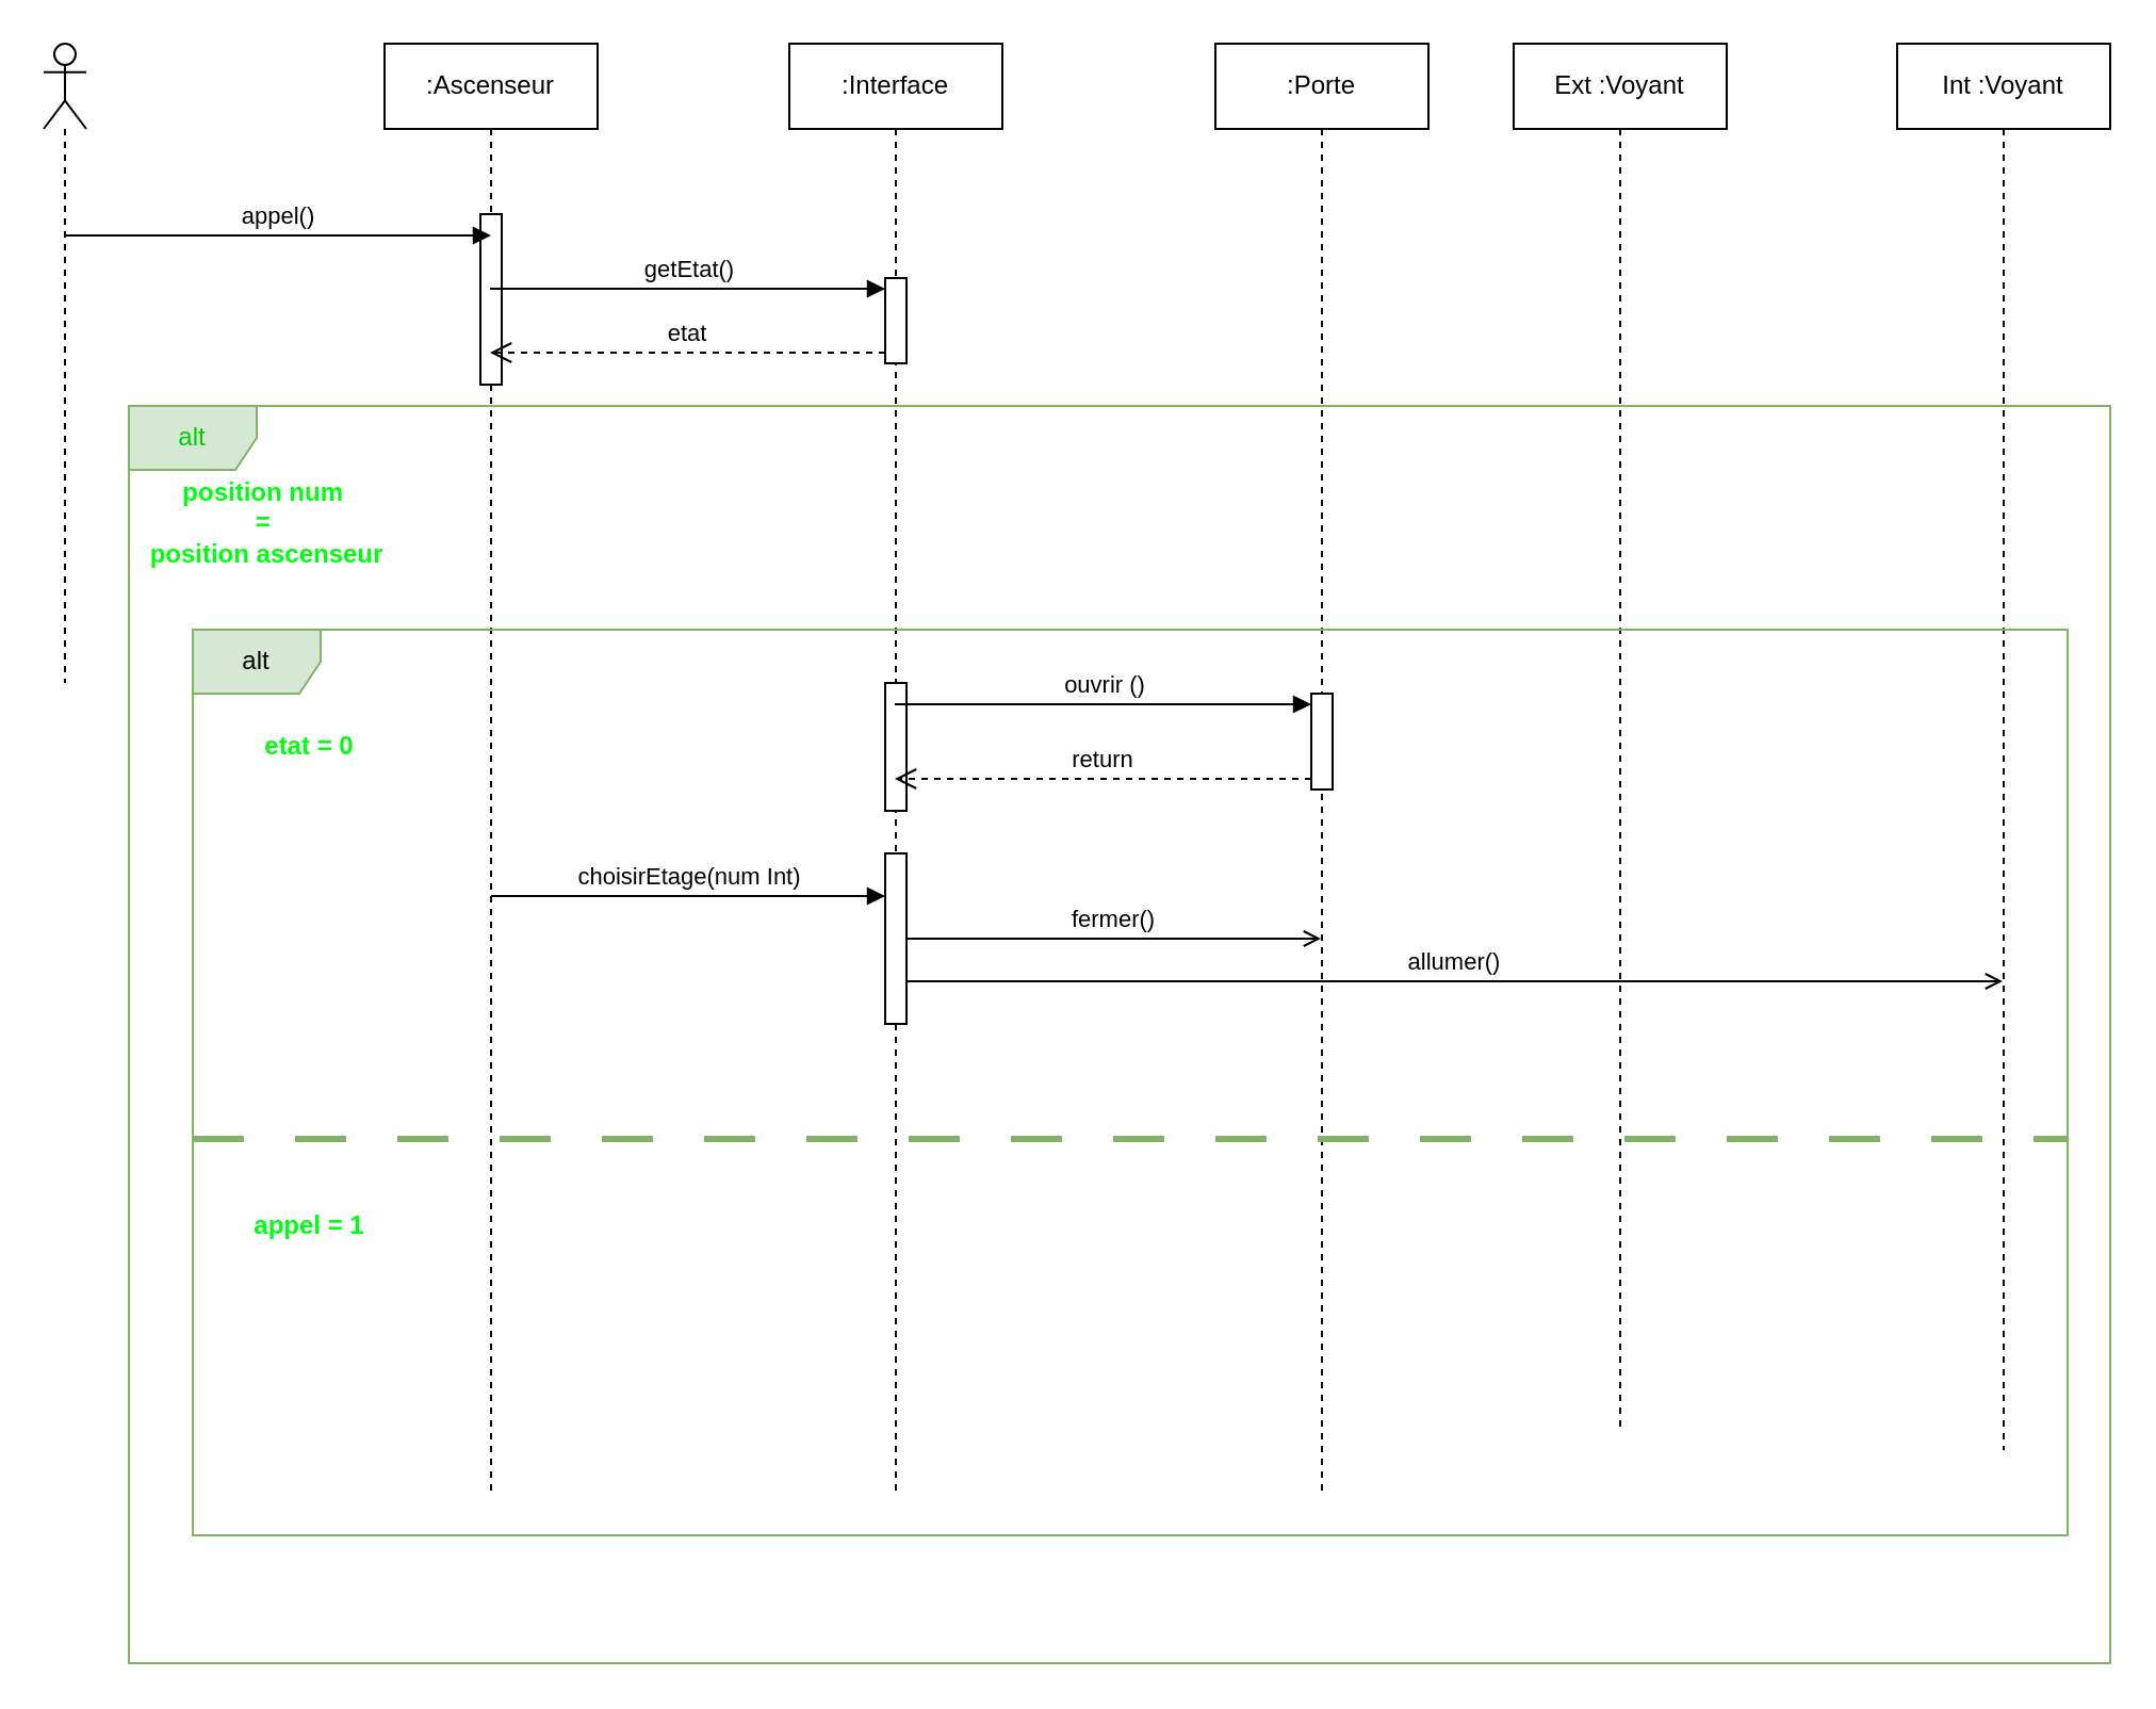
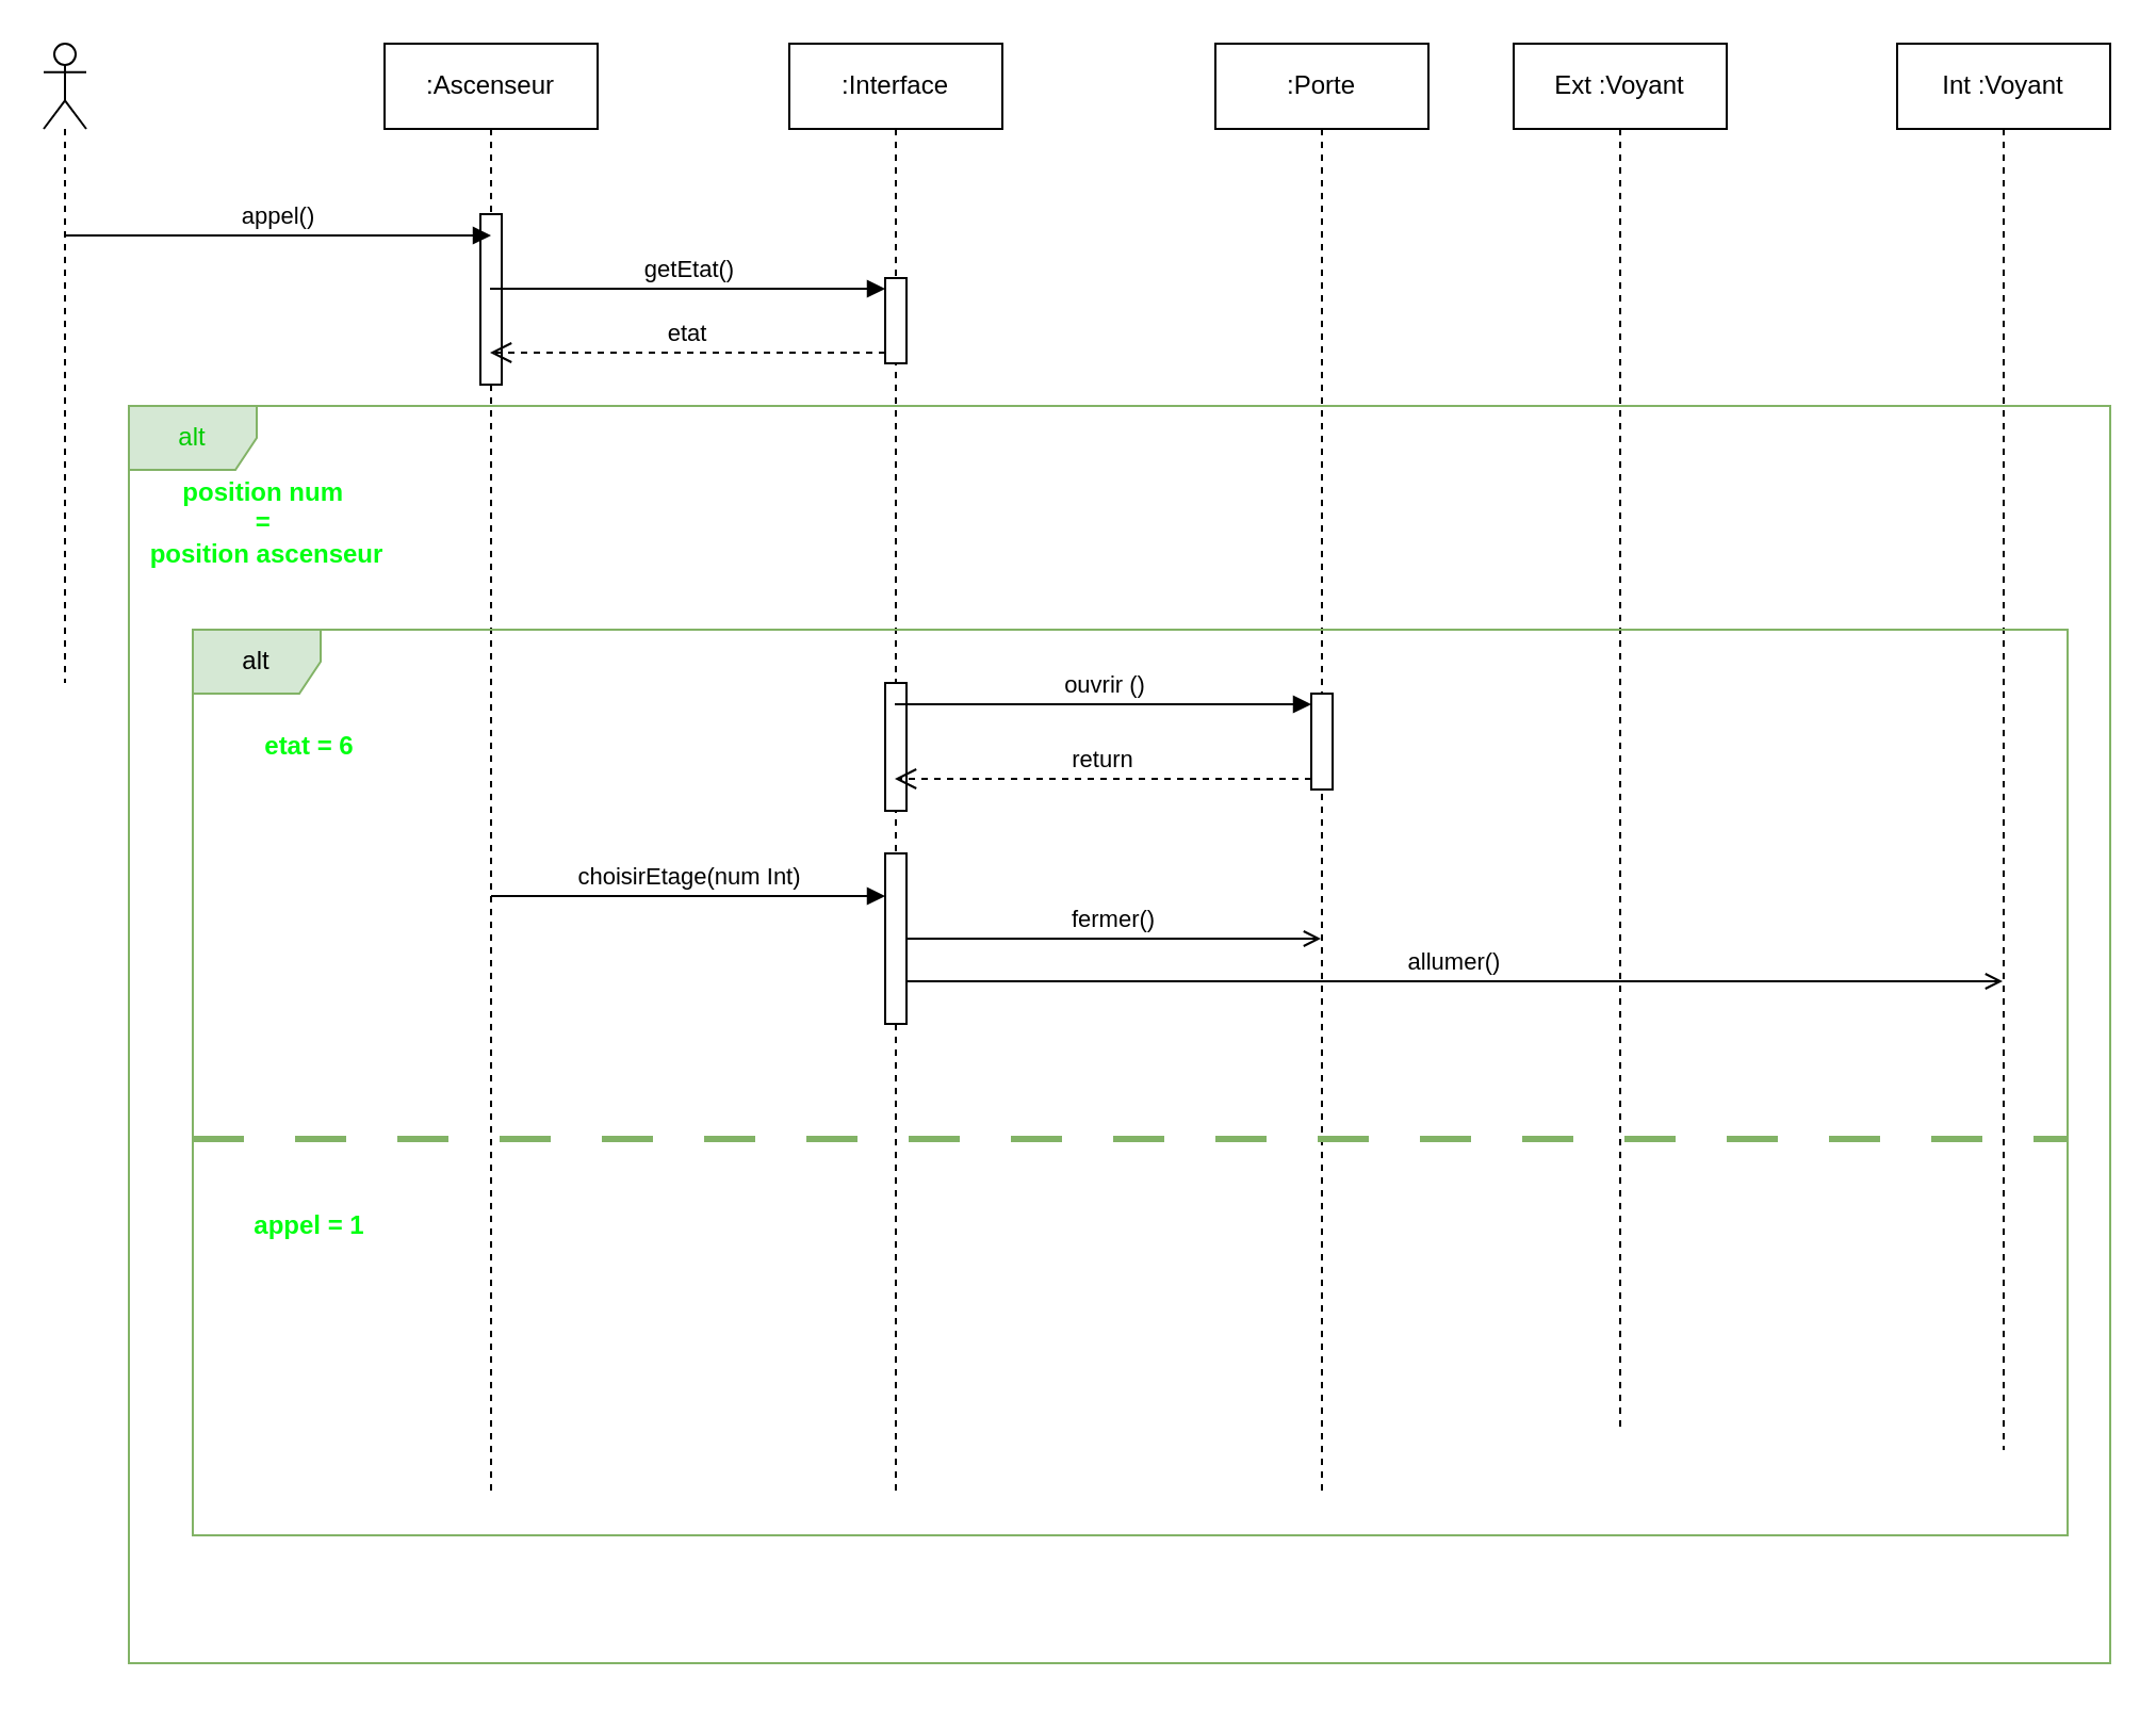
  <mxCell id="0" />
  <mxCell id="1" parent="0" />
  <mxCell id="2" value=":Ascenseur" style="shape=umlLifeline;perimeter=lifelinePerimeter;whiteSpace=wrap;html=1;container=1;dropTarget=0;collapsible=0;recursiveResize=0;outlineConnect=0;portConstraint=eastwest;newEdgeStyle={&quot;curved&quot;:0,&quot;rounded&quot;:0};" parent="1" vertex="1"><mxGeometry x="180" y="20" width="100" height="680" as="geometry" /></mxCell>
  <mxCell id="3" value="" style="html=1;points=[[0,0,0,0,5],[0,1,0,0,-5],[1,0,0,0,5],[1,1,0,0,-5]];perimeter=orthogonalPerimeter;outlineConnect=0;targetShapes=umlLifeline;portConstraint=eastwest;newEdgeStyle={&quot;curved&quot;:0,&quot;rounded&quot;:0};" vertex="1" parent="2"><mxGeometry x="45" y="80" width="10" height="80" as="geometry" /></mxCell>
  <mxCell id="4" value=":Porte" style="shape=umlLifeline;perimeter=lifelinePerimeter;whiteSpace=wrap;html=1;container=1;dropTarget=0;collapsible=0;recursiveResize=0;outlineConnect=0;portConstraint=eastwest;newEdgeStyle={&quot;curved&quot;:0,&quot;rounded&quot;:0};" parent="1" vertex="1"><mxGeometry x="570" y="20" width="100" height="680" as="geometry" /></mxCell>
  <mxCell id="5" value="Ext :Voyant" style="shape=umlLifeline;perimeter=lifelinePerimeter;whiteSpace=wrap;html=1;container=1;dropTarget=0;collapsible=0;recursiveResize=0;outlineConnect=0;portConstraint=eastwest;newEdgeStyle={&quot;curved&quot;:0,&quot;rounded&quot;:0};" parent="1" vertex="1"><mxGeometry x="710" y="20" width="100" height="650" as="geometry" /></mxCell>
  <mxCell id="6" value="Int :Voyant" style="shape=umlLifeline;perimeter=lifelinePerimeter;whiteSpace=wrap;html=1;container=1;dropTarget=0;collapsible=0;recursiveResize=0;outlineConnect=0;portConstraint=eastwest;newEdgeStyle={&quot;curved&quot;:0,&quot;rounded&quot;:0};" vertex="1" parent="1"><mxGeometry x="890" y="20" width="100" height="660" as="geometry" /></mxCell>
  <mxCell id="7" value="" style="shape=umlLifeline;perimeter=lifelinePerimeter;whiteSpace=wrap;html=1;container=1;dropTarget=0;collapsible=0;recursiveResize=0;outlineConnect=0;portConstraint=eastwest;newEdgeStyle={&quot;curved&quot;:0,&quot;rounded&quot;:0};participant=umlActor;" vertex="1" parent="1"><mxGeometry x="20" y="20" width="20" height="300" as="geometry" /></mxCell>
  <mxCell id="8" value="appel()" style="html=1;verticalAlign=bottom;endArrow=block;curved=0;rounded=0;entryX=0.5;entryY=0.125;entryDx=0;entryDy=0;entryPerimeter=0;" edge="1" parent="1" source="7" target="3"><mxGeometry width="80" relative="1" as="geometry"><mxPoint x="80" y="110" as="sourcePoint" /><mxPoint x="220" y="110" as="targetPoint" /></mxGeometry></mxCell>
  <mxCell id="9" value="getEtat()" style="html=1;verticalAlign=bottom;endArrow=block;curved=0;rounded=0;entryX=0;entryY=0;entryDx=0;entryDy=5;" edge="1" target="12" parent="1" source="2"><mxGeometry relative="1" as="geometry"><mxPoint x="300" y="135" as="sourcePoint" /></mxGeometry></mxCell>
  <mxCell id="10" value="etat" style="html=1;verticalAlign=bottom;endArrow=open;dashed=1;endSize=8;curved=0;rounded=0;exitX=0;exitY=1;exitDx=0;exitDy=-5;" edge="1" source="12" parent="1" target="2"><mxGeometry relative="1" as="geometry"><mxPoint x="340.5" y="205" as="targetPoint" /></mxGeometry></mxCell>
  <mxCell id="11" value=":Interface" style="shape=umlLifeline;perimeter=lifelinePerimeter;whiteSpace=wrap;html=1;container=1;dropTarget=0;collapsible=0;recursiveResize=0;outlineConnect=0;portConstraint=eastwest;newEdgeStyle={&quot;curved&quot;:0,&quot;rounded&quot;:0};" vertex="1" parent="1"><mxGeometry x="370" y="20" width="100" height="680" as="geometry" /></mxCell>
  <mxCell id="12" value="" style="html=1;points=[[0,0,0,0,5],[0,1,0,0,-5],[1,0,0,0,5],[1,1,0,0,-5]];perimeter=orthogonalPerimeter;outlineConnect=0;targetShapes=umlLifeline;portConstraint=eastwest;newEdgeStyle={&quot;curved&quot;:0,&quot;rounded&quot;:0};" vertex="1" parent="11"><mxGeometry x="45" y="110" width="10" height="40" as="geometry" /></mxCell>
  <mxCell id="13" value="" style="html=1;points=[[0,0,0,0,5],[0,1,0,0,-5],[1,0,0,0,5],[1,1,0,0,-5]];perimeter=orthogonalPerimeter;outlineConnect=0;targetShapes=umlLifeline;portConstraint=eastwest;newEdgeStyle={&quot;curved&quot;:0,&quot;rounded&quot;:0};" vertex="1" parent="11"><mxGeometry x="45" y="300" width="10" height="60" as="geometry" /></mxCell>
  <mxCell id="14" value="&lt;font style=&quot;color: rgb(0, 204, 0);&quot;&gt;alt&lt;/font&gt;" style="shape=umlFrame;whiteSpace=wrap;html=1;pointerEvents=0;fillColor=#d5e8d4;strokeColor=#82b366;" vertex="1" parent="1"><mxGeometry x="60" y="190" width="930" height="590" as="geometry" /></mxCell>
  <mxCell id="15" value="&lt;font style=&quot;color: light-dark(rgb(0, 255, 17), rgb(237, 237, 237));&quot;&gt;&lt;b&gt;position num&amp;nbsp;&lt;/b&gt;&lt;/font&gt;&lt;div&gt;&lt;font style=&quot;color: light-dark(rgb(0, 255, 17), rgb(237, 237, 237));&quot;&gt;&lt;b&gt;=&amp;nbsp;&lt;/b&gt;&lt;/font&gt;&lt;/div&gt;&lt;div&gt;&lt;font style=&quot;color: light-dark(rgb(0, 255, 17), rgb(237, 237, 237));&quot;&gt;&lt;b&gt;position ascenseur&lt;/b&gt;&lt;/font&gt;&lt;/div&gt;" style="text;html=1;align=center;verticalAlign=middle;whiteSpace=wrap;rounded=0;" vertex="1" parent="1"><mxGeometry x="60" y="230" width="130" height="30" as="geometry" /></mxCell>
  <mxCell id="16" value="alt" style="shape=umlFrame;whiteSpace=wrap;html=1;pointerEvents=0;fillColor=#d5e8d4;strokeColor=#82b366;" vertex="1" parent="1"><mxGeometry x="90" y="295" width="880" height="425" as="geometry" /></mxCell>
- <mxCell id="17" value="&lt;font color=&quot;#00ff11&quot;&gt;&lt;b&gt;etat = 0&lt;/b&gt;&lt;/font&gt;" style="text;html=1;align=center;verticalAlign=middle;whiteSpace=wrap;rounded=0;" vertex="1" parent="1"><mxGeometry x="80" y="335" width="130" height="30" as="geometry" /></mxCell>
+ <mxCell id="17" value="&lt;font color=&quot;#00ff11&quot;&gt;&lt;b&gt;etat = 6&lt;/b&gt;&lt;/font&gt;" style="text;html=1;align=center;verticalAlign=middle;whiteSpace=wrap;rounded=0;" vertex="1" parent="1"><mxGeometry x="80" y="335" width="130" height="30" as="geometry" /></mxCell>
  <mxCell id="18" value="" style="html=1;points=[[0,0,0,0,5],[0,1,0,0,-5],[1,0,0,0,5],[1,1,0,0,-5]];perimeter=orthogonalPerimeter;outlineConnect=0;targetShapes=umlLifeline;portConstraint=eastwest;newEdgeStyle={&quot;curved&quot;:0,&quot;rounded&quot;:0};" vertex="1" parent="1"><mxGeometry x="615" y="325" width="10" height="45" as="geometry" /></mxCell>
  <mxCell id="19" value="ouvrir ()" style="html=1;verticalAlign=bottom;endArrow=block;curved=0;rounded=0;entryX=0;entryY=0;entryDx=0;entryDy=5;" edge="1" target="18" parent="1" source="11"><mxGeometry relative="1" as="geometry"><mxPoint x="510" y="355" as="sourcePoint" /></mxGeometry></mxCell>
  <mxCell id="20" value="return" style="html=1;verticalAlign=bottom;endArrow=open;dashed=1;endSize=8;curved=0;rounded=0;exitX=0;exitY=1;exitDx=0;exitDy=-5;" edge="1" source="18" parent="1" target="11"><mxGeometry relative="1" as="geometry"><mxPoint x="510" y="425" as="targetPoint" /></mxGeometry></mxCell>
  <mxCell id="21" value="choisirEtage(num Int)" style="html=1;verticalAlign=bottom;endArrow=block;curved=0;rounded=0;" edge="1" parent="1" target="22"><mxGeometry width="80" relative="1" as="geometry"><mxPoint x="230" y="420" as="sourcePoint" /><mxPoint x="310" y="420" as="targetPoint" /></mxGeometry></mxCell>
  <mxCell id="22" value="" style="html=1;points=[[0,0,0,0,5],[0,1,0,0,-5],[1,0,0,0,5],[1,1,0,0,-5]];perimeter=orthogonalPerimeter;outlineConnect=0;targetShapes=umlLifeline;portConstraint=eastwest;newEdgeStyle={&quot;curved&quot;:0,&quot;rounded&quot;:0};" vertex="1" parent="1"><mxGeometry x="415" y="400" width="10" height="80" as="geometry" /></mxCell>
  <mxCell id="23" value="fermer()" style="html=1;verticalAlign=bottom;endArrow=open;curved=0;rounded=0;endFill=0;" edge="1" parent="1" source="22" target="4"><mxGeometry width="80" relative="1" as="geometry"><mxPoint x="425" y="420" as="sourcePoint" /><mxPoint x="505" y="420" as="targetPoint" /></mxGeometry></mxCell>
  <mxCell id="24" value="allumer()" style="html=1;verticalAlign=bottom;endArrow=open;curved=0;rounded=0;endFill=0;" edge="1" parent="1"><mxGeometry width="80" relative="1" as="geometry"><mxPoint x="425" y="460" as="sourcePoint" /><mxPoint x="939.5" y="460" as="targetPoint" /></mxGeometry></mxCell>
  <mxCell id="25" value="" style="line;strokeWidth=3;fillColor=#d5e8d4;align=left;verticalAlign=middle;spacingTop=-1;spacingLeft=3;spacingRight=3;rotatable=0;labelPosition=right;points=[];portConstraint=eastwest;strokeColor=#82b366;dashed=1;dashPattern=8 8;" vertex="1" parent="1"><mxGeometry x="90" y="530" width="880" height="8" as="geometry" /></mxCell>
  <mxCell id="26" value="&lt;font color=&quot;#00ff11&quot;&gt;&lt;b&gt;appel = 1&lt;/b&gt;&lt;/font&gt;" style="text;html=1;align=center;verticalAlign=middle;whiteSpace=wrap;rounded=0;" vertex="1" parent="1"><mxGeometry x="80" y="560" width="130" height="30" as="geometry" /></mxCell>
